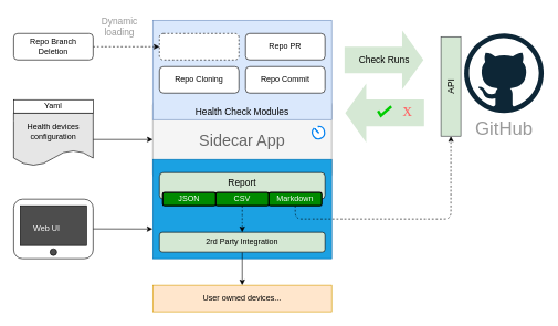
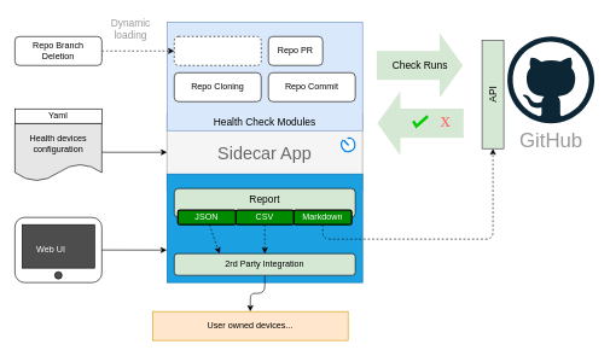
  <mxCell id="0" />
  <mxCell id="1" parent="0" />
  <mxCell id="2" value="&lt;span style=&quot;font-size: 24px;&quot;&gt;&lt;font color=&quot;#666666&quot;&gt;Sidecar App&lt;/font&gt;&lt;/span&gt;" style="rounded=1;whiteSpace=wrap;html=1;fontSize=28;arcSize=7;strokeColor=#999999;fillColor=#f5f5f5;fontColor=#333333;" parent="1" vertex="1"><mxGeometry x="230" y="150" width="270" height="120" as="geometry" /></mxCell>
  <mxCell id="3" value="Health Check Modules" style="text;html=1;strokeColor=#6c8ebf;fillColor=#dae8fc;align=center;verticalAlign=bottom;whiteSpace=wrap;rounded=0;fontSize=14;rotation=0;" parent="1" vertex="1"><mxGeometry x="230" y="30" width="270" height="150" as="geometry" /></mxCell>
  <mxCell id="4" value="" style="shape=flexArrow;endArrow=classic;html=1;curved=1;endWidth=46;endSize=9.565;width=38.4;fillColor=#d5e8d4;strokeColor=none;labelBackgroundColor=none;strokeWidth=3;" parent="1" edge="1"><mxGeometry width="50" height="50" relative="1" as="geometry"><mxPoint x="641" y="170" as="sourcePoint" /><mxPoint x="519" y="170" as="targetPoint" /><mxPoint as="offset" /><Array as="points"><mxPoint x="589" y="170" /></Array></mxGeometry></mxCell>
  <mxCell id="5" value="Repo Cloning" style="rounded=1;whiteSpace=wrap;html=1;" parent="1" vertex="1"><mxGeometry x="240" y="100" width="120" height="40" as="geometry" /></mxCell>
  <mxCell id="6" value="Repo Commit" style="rounded=1;whiteSpace=wrap;html=1;" parent="1" vertex="1"><mxGeometry x="370" y="100" width="120" height="40" as="geometry" /></mxCell>
  <mxCell id="7" value="GitHub" style="dashed=0;outlineConnect=0;html=1;align=center;labelPosition=center;verticalLabelPosition=bottom;verticalAlign=top;shape=mxgraph.weblogos.github;fontSize=28;fontColor=#999999;" parent="1" vertex="1"><mxGeometry x="700" y="50" width="120" height="120" as="geometry" /></mxCell>
  <mxCell id="8" value="" style="html=1;verticalLabelPosition=bottom;align=center;labelBackgroundColor=#ffffff;verticalAlign=top;strokeWidth=2;strokeColor=#0080F0;shadow=0;dashed=0;shape=mxgraph.ios7.icons.gauge;" parent="1" vertex="1"><mxGeometry x="470" y="190" width="20" height="20" as="geometry" /></mxCell>
  <mxCell id="9" style="edgeStyle=orthogonalEdgeStyle;html=1;dashed=1;curved=1;" parent="1" source="10" target="17" edge="1"><mxGeometry relative="1" as="geometry"><mxPoint x="260" y="50" as="targetPoint" /></mxGeometry></mxCell>
  <mxCell id="10" value="Repo Branch &lt;br&gt;Deletion" style="rounded=1;whiteSpace=wrap;html=1;" parent="1" vertex="1"><mxGeometry x="20" y="50" width="120" height="40" as="geometry" /></mxCell>
  <mxCell id="11" value="Dynamic &lt;br&gt;loading" style="text;html=1;strokeColor=none;fillColor=none;align=center;verticalAlign=middle;whiteSpace=wrap;rounded=0;labelBackgroundColor=none;fontSize=14;fontColor=#999999;" parent="1" vertex="1"><mxGeometry x="130" y="20" width="100" height="40" as="geometry" /></mxCell>
  <mxCell id="12" value="" style="group" parent="1" vertex="1" connectable="0"><mxGeometry x="20" y="140" width="120" height="110" as="geometry" /></mxCell>
  <mxCell id="13" value="Health devices configuration" style="shape=document;whiteSpace=wrap;html=1;boundedLbl=1;strokeColor=default;fillColor=#E6E6E6;" parent="12" vertex="1"><mxGeometry y="30.0" width="120.0" height="80" as="geometry" /></mxCell>
  <mxCell id="14" value="Yaml" style="text;html=1;strokeColor=default;fillColor=default;align=center;verticalAlign=middle;whiteSpace=wrap;rounded=0;labelBackgroundColor=none;labelBorderColor=none;" parent="12" vertex="1"><mxGeometry y="10" width="120" height="20" as="geometry" /></mxCell>
  <mxCell id="15" style="edgeStyle=none;html=1;entryX=0;entryY=0.5;entryDx=0;entryDy=0;" parent="1" source="13" target="2" edge="1"><mxGeometry relative="1" as="geometry" /></mxCell>
- <mxCell id="16" value="Repo PR" style="rounded=1;whiteSpace=wrap;html=1;" parent="1" vertex="1"><mxGeometry x="370" y="50" width="120" height="40" as="geometry" /></mxCell>
+ <mxCell id="16" value="Repo PR" style="rounded=1;whiteSpace=wrap;html=1;" parent="1" vertex="1"><mxGeometry x="370" y="50" width="75" height="40" as="geometry" /></mxCell>
  <mxCell id="17" value="" style="rounded=1;whiteSpace=wrap;html=1;dashed=1;" parent="1" vertex="1"><mxGeometry x="240" y="50" width="120" height="40" as="geometry" /></mxCell>
  <mxCell id="18" value="" style="html=1;verticalLabelPosition=bottom;labelBackgroundColor=#ffffff;verticalAlign=middle;shadow=0;dashed=0;strokeWidth=4;shape=mxgraph.ios7.misc.check;strokeColor=#00CC00;fontStyle=0" parent="1" vertex="1"><mxGeometry x="570" y="160" width="20" height="14" as="geometry" /></mxCell>
  <mxCell id="19" value="x" style="text;html=1;strokeColor=none;fillColor=none;align=center;verticalAlign=middle;whiteSpace=wrap;rounded=0;strokeWidth=4;fontSize=28;fontColor=#FF6666;fontStyle=0;fontFamily=Tahoma;" parent="1" vertex="1"><mxGeometry x="600" y="150" width="30" height="30" as="geometry" /></mxCell>
  <mxCell id="20" value="&lt;span style=&quot;color: rgb(0, 0, 0); font-family: Helvetica; font-size: 14px; font-style: normal; font-variant-ligatures: normal; font-variant-caps: normal; font-weight: 400; letter-spacing: normal; orphans: 2; text-align: center; text-indent: 0px; text-transform: none; widows: 2; word-spacing: 0px; -webkit-text-stroke-width: 0px; text-decoration-thickness: initial; text-decoration-style: initial; text-decoration-color: initial; float: none; display: inline !important;&quot;&gt;Check Runs&lt;/span&gt;" style="shape=flexArrow;endArrow=classic;html=1;curved=1;endWidth=46;endSize=9.701;width=37.867;fillColor=#d5e8d4;strokeColor=none;labelBackgroundColor=none;strokeWidth=3;" parent="1" edge="1"><mxGeometry width="50" height="50" relative="1" as="geometry"><mxPoint x="518" y="90" as="sourcePoint" /><mxPoint x="640" y="90" as="targetPoint" /><mxPoint as="offset" /><Array as="points"><mxPoint x="578" y="90" /></Array></mxGeometry></mxCell>
  <mxCell id="21" value="" style="text;html=1;strokeColor=#006EAF;fillColor=#1ba1e2;align=center;verticalAlign=top;whiteSpace=wrap;rounded=0;fontSize=14;rotation=0;fontColor=#ffffff;" parent="1" vertex="1"><mxGeometry x="230" y="240" width="270" height="150" as="geometry" /></mxCell>
  <mxCell id="22" style="edgeStyle=orthogonalEdgeStyle;html=1;exitX=0.5;exitY=1;exitDx=0;exitDy=0;dashed=1;entryX=0;entryY=0.5;entryDx=0;entryDy=0;" parent="1" source="27" target="32" edge="1"><mxGeometry relative="1" as="geometry"><mxPoint x="760" y="210" as="targetPoint" /><Array as="points"><mxPoint x="445" y="330" /><mxPoint x="680" y="330" /></Array></mxGeometry></mxCell>
  <mxCell id="23" value="&lt;font style=&quot;font-size: 14px;&quot;&gt;Report&lt;/font&gt;" style="rounded=1;whiteSpace=wrap;html=1;fillColor=#d5e8d4;strokeColor=#000000;verticalAlign=top;" parent="1" vertex="1"><mxGeometry x="240" y="260" width="250" height="40" as="geometry" /></mxCell>
  <mxCell id="24" style="edgeStyle=orthogonalEdgeStyle;html=1;" parent="1" source="25" target="26" edge="1"><mxGeometry relative="1" as="geometry"><mxPoint x="297.5" y="390" as="targetPoint" /></mxGeometry></mxCell>
  <mxCell id="25" value="&lt;span style=&quot;text-align: right;&quot;&gt;2rd Party Integration&lt;/span&gt;" style="rounded=1;whiteSpace=wrap;html=1;fillColor=#d5e8d4;strokeColor=#000000;" parent="1" vertex="1"><mxGeometry x="240" y="350" width="250" height="30" as="geometry" /></mxCell>
- <mxCell id="26" value="User owned devices..." style="rounded=0;whiteSpace=wrap;strokeColor=#d79b00;fillColor=#ffe6cc;" parent="1" vertex="1"><mxGeometry x="230" y="430" width="270" height="40" as="geometry" /></mxCell>
+ <mxCell id="26" value="User owned devices..." style="rounded=0;whiteSpace=wrap;strokeColor=#d79b00;fillColor=#ffe6cc;" parent="1" vertex="1"><mxGeometry x="210" y="430" width="270" height="40" as="geometry" /></mxCell>
  <mxCell id="27" value="Markdown" style="rounded=1;whiteSpace=wrap;html=1;fillColor=#008a00;strokeColor=#000000;fontColor=#ffffff;strokeWidth=2;" parent="1" vertex="1"><mxGeometry x="405" y="290" width="80" height="20" as="geometry" /></mxCell>
  <mxCell id="28" value="CSV" style="rounded=1;whiteSpace=wrap;html=1;fillColor=#008a00;strokeColor=#000000;fontColor=#ffffff;strokeWidth=2;" parent="1" vertex="1"><mxGeometry x="325" y="290" width="80" height="20" as="geometry" /></mxCell>
+ <mxCell id="29" style="edgeStyle=none;html=1;entryX=0.25;entryY=0;entryDx=0;entryDy=0;dashed=1;fontSize=14;" parent="1" source="30" target="25" edge="1"><mxGeometry relative="1" as="geometry" /></mxCell>
  <mxCell id="30" value="JSON" style="rounded=1;whiteSpace=wrap;html=1;fillColor=#008a00;strokeColor=#000000;fontColor=#ffffff;strokeWidth=2;" parent="1" vertex="1"><mxGeometry x="245" y="290" width="80" height="20" as="geometry" /></mxCell>
  <mxCell id="31" style="edgeStyle=orthogonalEdgeStyle;html=1;dashed=1;entryX=0.5;entryY=0;entryDx=0;entryDy=0;exitX=0.5;exitY=1;exitDx=0;exitDy=0;" parent="1" source="28" target="25" edge="1"><mxGeometry relative="1" as="geometry"><mxPoint x="770" y="220" as="targetPoint" /><Array as="points"><mxPoint x="365" y="330" /><mxPoint x="365" y="330" /></Array><mxPoint x="455" y="320" as="sourcePoint" /></mxGeometry></mxCell>
  <mxCell id="32" value="API" style="rounded=0;whiteSpace=wrap;html=1;strokeColor=#36393d;strokeWidth=1;fontSize=14;rotation=-90;fillColor=#d5e8d4;" parent="1" vertex="1"><mxGeometry x="605" y="115" width="150" height="30" as="geometry" /></mxCell>
  <mxCell id="33" value="" style="rounded=1;whiteSpace=wrap;html=1;" vertex="1" parent="1"><mxGeometry x="20" y="300" width="120" height="90" as="geometry" /></mxCell>
  <mxCell id="34" style="edgeStyle=none;html=1;entryX=-0.001;entryY=0.701;entryDx=0;entryDy=0;entryPerimeter=0;fontColor=#FFFFFF;exitX=1;exitY=0.5;exitDx=0;exitDy=0;" edge="1" parent="1" source="33" target="21"><mxGeometry relative="1" as="geometry" /></mxCell>
  <mxCell id="35" value="" style="rounded=0;whiteSpace=wrap;html=1;fillColor=#4D4D4D;" vertex="1" parent="1"><mxGeometry x="30" y="310" width="100" height="60" as="geometry" /></mxCell>
  <mxCell id="36" value="" style="ellipse;whiteSpace=wrap;html=1;aspect=fixed;fillColor=#4D4D4D;" vertex="1" parent="1"><mxGeometry x="75" y="375" width="10" height="10" as="geometry" /></mxCell>
  <mxCell id="37" value="Web UI" style="text;html=1;strokeColor=none;fillColor=none;align=center;verticalAlign=middle;whiteSpace=wrap;rounded=0;fontColor=#FFFFFF;" vertex="1" parent="1"><mxGeometry x="40" y="330" width="60" height="30" as="geometry" /></mxCell>
